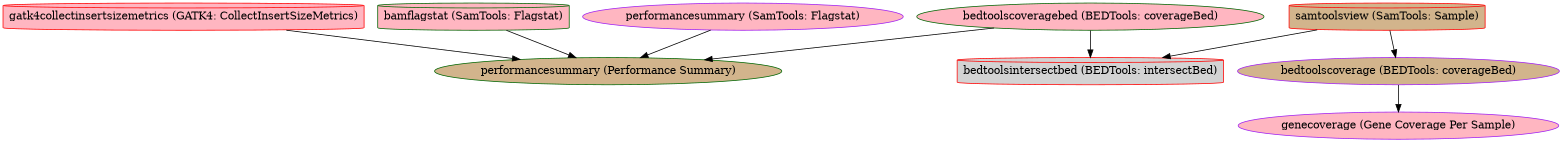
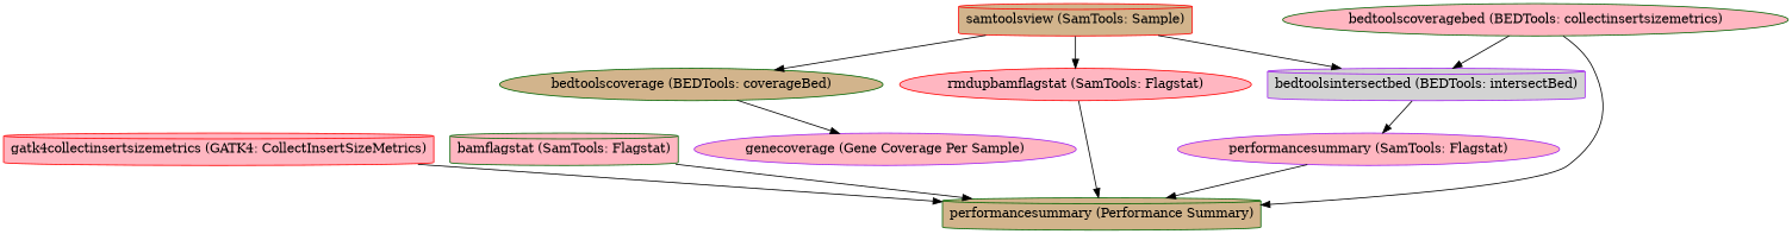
  digraph {
    node [color=purple fillcolor=lightpink shape=ellipse style=filled]
    n1 [color=red label="gatk4collectinsertsizemetrics (GATK4: CollectInsertSizeMetrics)" shape=cylinder]
-   n2 [color=darkgreen fillcolor=tan label="performancesummary (Performance Summary)"]
+   n2 [color=darkgreen fillcolor=tan label="performancesummary (Performance Summary)" shape=cylinder]
    n3 [color=darkgreen label="bamflagstat (SamTools: Flagstat)" shape=cylinder]
    n4 [color=red fillcolor=tan label="samtoolsview (SamTools: Sample)" shape=cylinder]
-   n6 [color=red fillcolor=lightgrey label="bedtoolsintersectbed (BEDTools: intersectBed)" shape=cylinder]
-   n7 [fillcolor=tan label="bedtoolscoverage (BEDTools: coverageBed)"]
+   n5 [color=red label="rmdupbamflagstat (SamTools: Flagstat)"]
+   n6 [fillcolor=lightgrey label="bedtoolsintersectbed (BEDTools: intersectBed)" shape=cylinder]
+   n7 [color=darkgreen fillcolor=tan label="bedtoolscoverage (BEDTools: coverageBed)"]
    n8 [label="performancesummary (SamTools: Flagstat)"]
    n9 [label="genecoverage (Gene Coverage Per Sample)"]
-   n10 [color=darkgreen label="bedtoolscoveragebed (BEDTools: coverageBed)"]
+   n10 [color=darkgreen label="bedtoolscoveragebed (BEDTools: collectinsertsizemetrics)"]
    n1 -> n2
    n3 -> n2
+   n4 -> n5
    n4 -> n6
    n4 -> n7
+   n5 -> n2
+   n6 -> n8
    n7 -> n9
    n8 -> n2
    n10 -> n2
    n10 -> n6
  }
